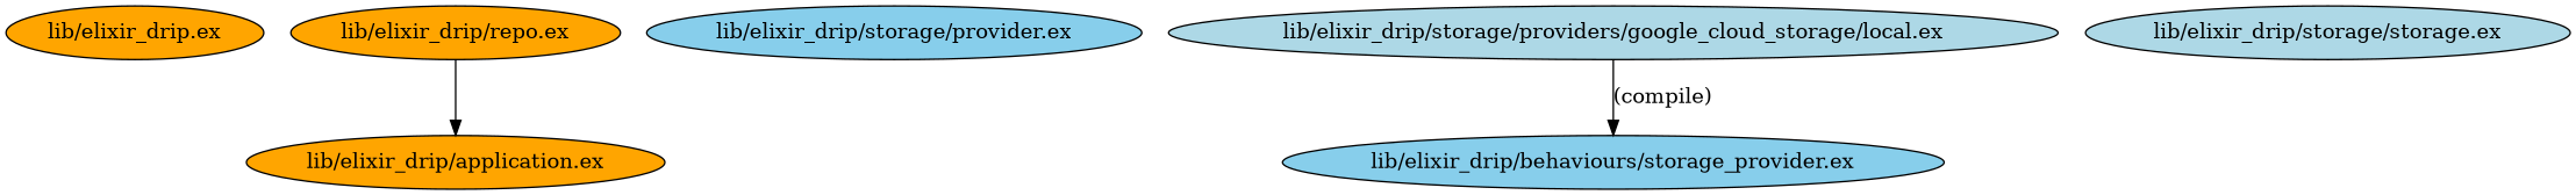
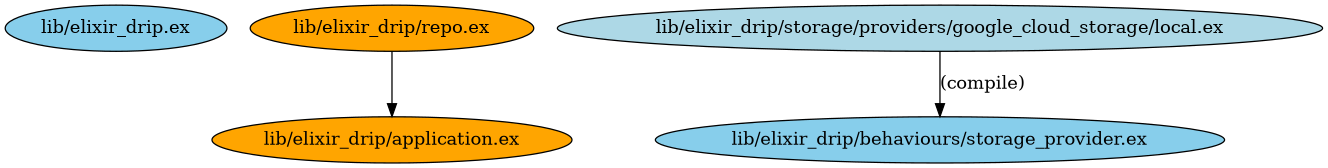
  digraph {
    fontname="DejaVu Serif"
    node [fillcolor=orange fontname="DejaVu Serif" style=filled]
    edge [fontname="DejaVu Serif"]
-   "lib/elixir_drip.ex"
+   "lib/elixir_drip.ex" [fillcolor=skyblue]
    "lib/elixir_drip/repo.ex"
    "lib/elixir_drip/application.ex"
-   "lib/elixir_drip/storage/provider.ex" [fillcolor=skyblue]
    "lib/elixir_drip/storage/providers/google_cloud_storage/local.ex" [fillcolor=lightblue]
    "lib/elixir_drip/behaviours/storage_provider.ex" [fillcolor=skyblue]
-   "lib/elixir_drip/storage/storage.ex" [fillcolor=lightblue]
    "lib/elixir_drip/repo.ex" -> "lib/elixir_drip/application.ex"
    "lib/elixir_drip/storage/providers/google_cloud_storage/local.ex" -> "lib/elixir_drip/behaviours/storage_provider.ex" [label="(compile)"]
  }
